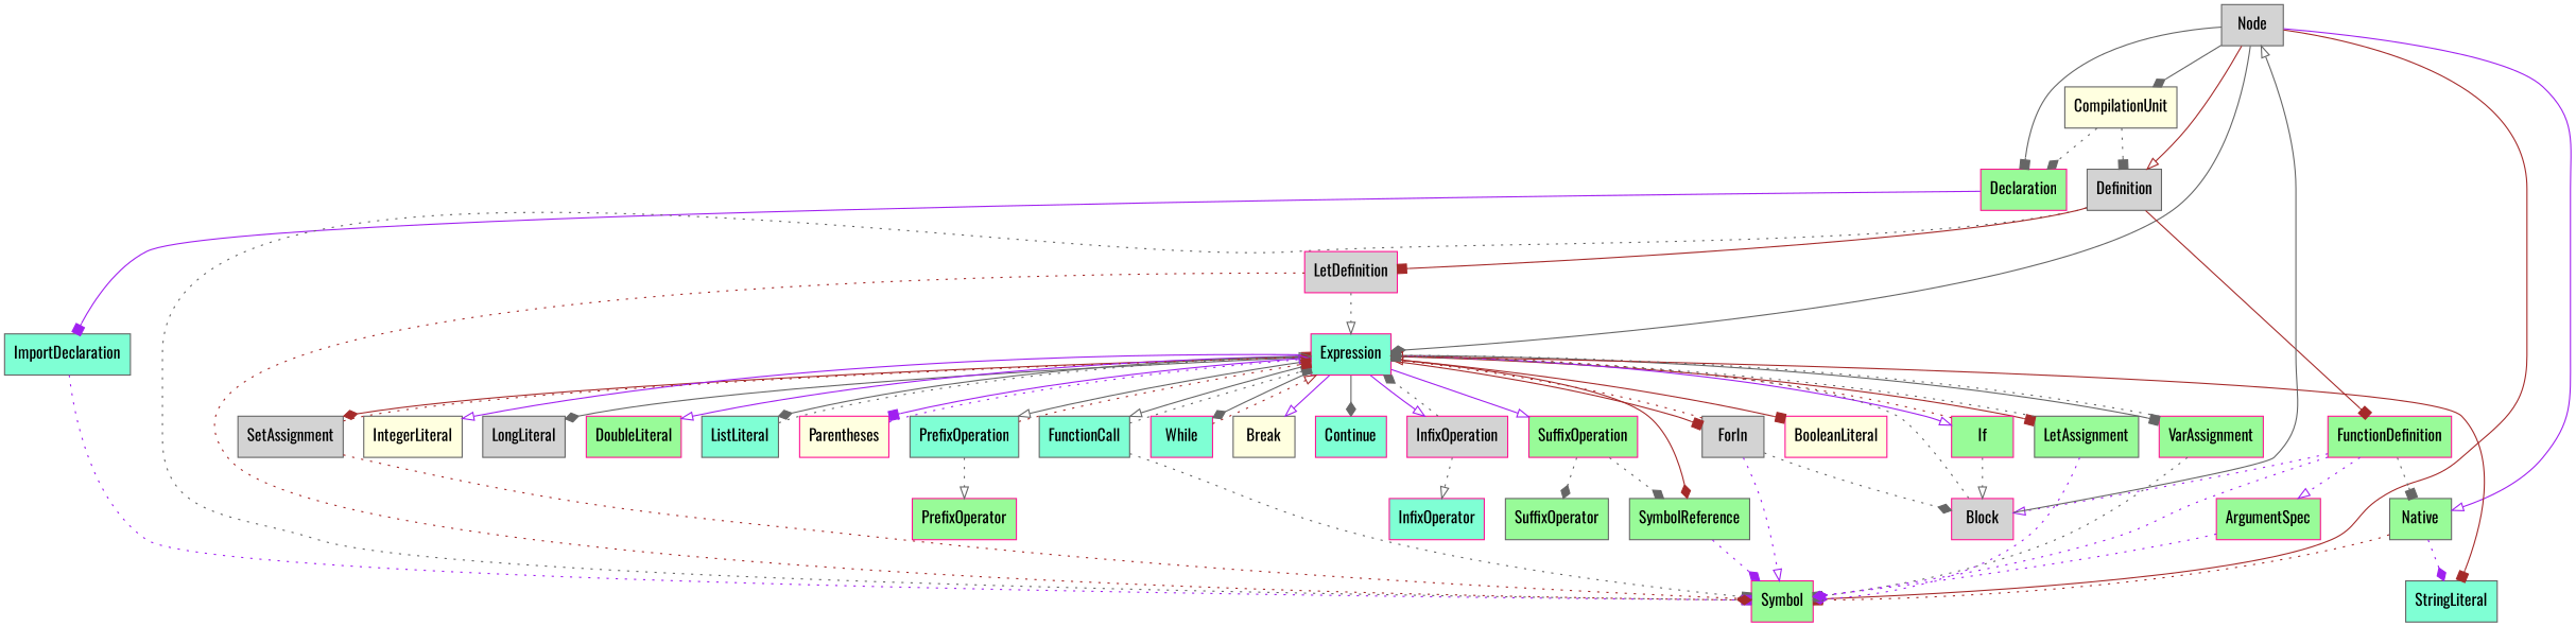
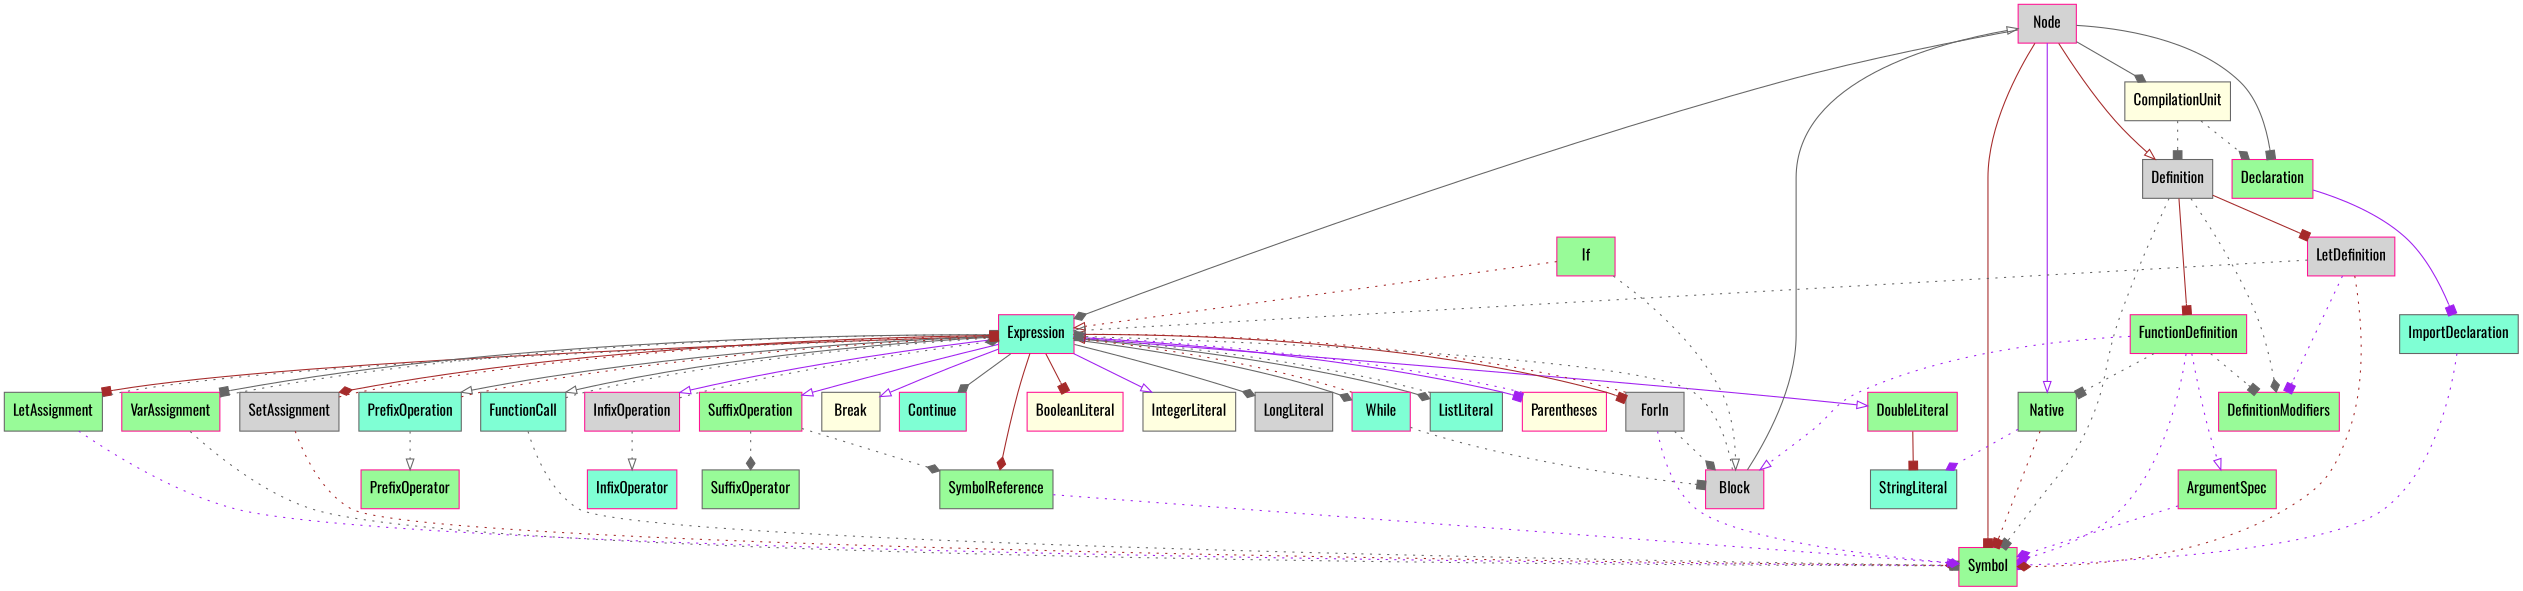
  digraph {
    fontname=Oswald
    node [color=deeppink fillcolor=palegreen fontname=Oswald shape=box style=filled]
    edge [arrowhead=box color=gray40 fontname=Oswald style=dotted]
-   n1 [color=gray40 fillcolor=lightgrey label="Node"]
+   n1 [fillcolor=lightgrey label="Node"]
    n2 [fillcolor=aquamarine label=Expression]
    n3 [label=Symbol]
    n4 [label=Declaration]
    n5 [color=gray40 fillcolor=lightgrey label=Definition]
    n6 [color=gray40 fillcolor=lightyellow label=CompilationUnit]
    n7 [color=gray40 label=Native]
    n8 [color=gray40 label=LetAssignment]
    n9 [label=VarAssignment]
    n10 [color=gray40 fillcolor=lightgrey label=SetAssignment]
    n11 [fillcolor=lightgrey label=InfixOperation]
    n12 [fillcolor=lightyellow label=BooleanLiteral]
    n13 [color=gray40 fillcolor=aquamarine label=FunctionCall]
    n14 [label=If]
    n15 [color=gray40 fillcolor=lightyellow label=IntegerLiteral]
    n16 [color=gray40 fillcolor=lightgrey label=LongLiteral]
    n17 [label=DoubleLiteral]
    n18 [color=gray40 fillcolor=aquamarine label=ListLiteral]
    n19 [fillcolor=lightyellow label=Parentheses]
    n20 [color=gray40 fillcolor=aquamarine label=PrefixOperation]
    n21 [label=SuffixOperation]
    n22 [color=gray40 fillcolor=aquamarine label=StringLiteral]
    n23 [color=gray40 label=SymbolReference]
    n24 [fillcolor=aquamarine label=While]
    n25 [color=gray40 fillcolor=lightgrey label=ForIn]
    n26 [color=gray40 fillcolor=lightyellow label=Break]
    n27 [fillcolor=aquamarine label=Continue]
    n28 [color=gray40 fillcolor=aquamarine label=ImportDeclaration]
+   n29 [label=DefinitionModifiers]
    n30 [label=FunctionDefinition]
    n31 [fillcolor=lightgrey label=LetDefinition]
    n32 [fillcolor=lightgrey label=Block]
    n33 [fillcolor=aquamarine label=InfixOperator]
    n34 [label=PrefixOperator]
    n35 [color=gray40 label=SuffixOperator]
    n36 [label=ArgumentSpec]
    n1 -> n2 [arrowhead=diamond style=""]
    n1 -> n3 [color=brown style=""]
    n1 -> n4 [style=""]
    n1 -> n5 [arrowhead=onormal color=brown style=""]
    n1 -> n6 [arrowhead=diamond style=""]
    n1 -> n7 [arrowhead=onormal color=purple style=""]
    n2 -> n8 [color=brown style=""]
    n2 -> n9 [style=""]
    n2 -> n10 [arrowhead=diamond color=brown style=""]
    n2 -> n11 [arrowhead=onormal color=purple style=""]
    n2 -> n12 [color=brown style=""]
    n2 -> n13 [arrowhead=onormal style=""]
-   n2 -> n14 [arrowhead=onormal color=purple style=""]
    n2 -> n15 [arrowhead=onormal color=purple style=""]
    n2 -> n16 [arrowhead=diamond style=""]
    n2 -> n17 [arrowhead=onormal color=purple style=""]
    n2 -> n18 [arrowhead=diamond style=""]
    n2 -> n19 [color=purple style=""]
    n2 -> n20 [arrowhead=onormal style=""]
    n2 -> n21 [arrowhead=onormal color=purple style=""]
-   n2 -> n22 [color=brown style=""]
+   n17 -> n22 [color=brown style=""]
    n2 -> n23 [arrowhead=diamond color=brown style=""]
    n2 -> n24 [arrowhead=diamond style=""]
    n2 -> n25 [color=brown style=""]
    n2 -> n26 [arrowhead=onormal color=purple style=""]
    n2 -> n27 [arrowhead=diamond style=""]
    n4 -> n28 [color=purple style=""]
    n5 -> n3
+   n5 -> n29 [arrowhead=diamond]
    n5 -> n30 [color=brown style=""]
    n5 -> n31 [color=brown style=""]
    n6 -> n4 [arrowhead=diamond]
    n6 -> n5
    n7 -> n3 [color=brown]
    n7 -> n22 [arrowhead=diamond color=purple]
    n8 -> n2
    n8 -> n3 [arrowhead=diamond color=purple]
    n9 -> n2
    n9 -> n3
    n10 -> n2 [color=brown]
    n10 -> n3 [arrowhead=diamond color=brown]
    n11 -> n2 [arrowhead=diamond]
    n11 -> n33 [arrowhead=onormal]
    n13 -> n2
    n13 -> n3
    n14 -> n2 [arrowhead=onormal color=brown]
    n14 -> n32 [arrowhead=onormal]
    n18 -> n2 [arrowhead=onormal]
    n19 -> n2 [arrowhead=onormal color=purple]
    n20 -> n2 [color=brown]
    n20 -> n34 [arrowhead=onormal]
    n21 -> n23 [arrowhead=diamond]
    n21 -> n35 [arrowhead=diamond]
    n23 -> n3 [arrowhead=diamond color=purple]
    n24 -> n2 [arrowhead=onormal color=brown]
+   n24 -> n32
    n25 -> n2 [arrowhead=onormal color=brown]
    n25 -> n3 [arrowhead=onormal color=purple]
    n25 -> n32 [arrowhead=diamond]
    n28 -> n3 [color=purple]
    n30 -> n3 [arrowhead=diamond color=purple]
    n30 -> n7
+   n30 -> n29
    n30 -> n32 [arrowhead=onormal color=purple]
    n30 -> n36 [arrowhead=onormal color=purple]
    n31 -> n2 [arrowhead=onormal]
    n31 -> n3 [arrowhead=diamond color=brown]
+   n31 -> n29 [color=purple]
    n32 -> n1 [arrowhead=onormal style=""]
    n32 -> n2
    n36 -> n3 [arrowhead=diamond color=purple]
  }
